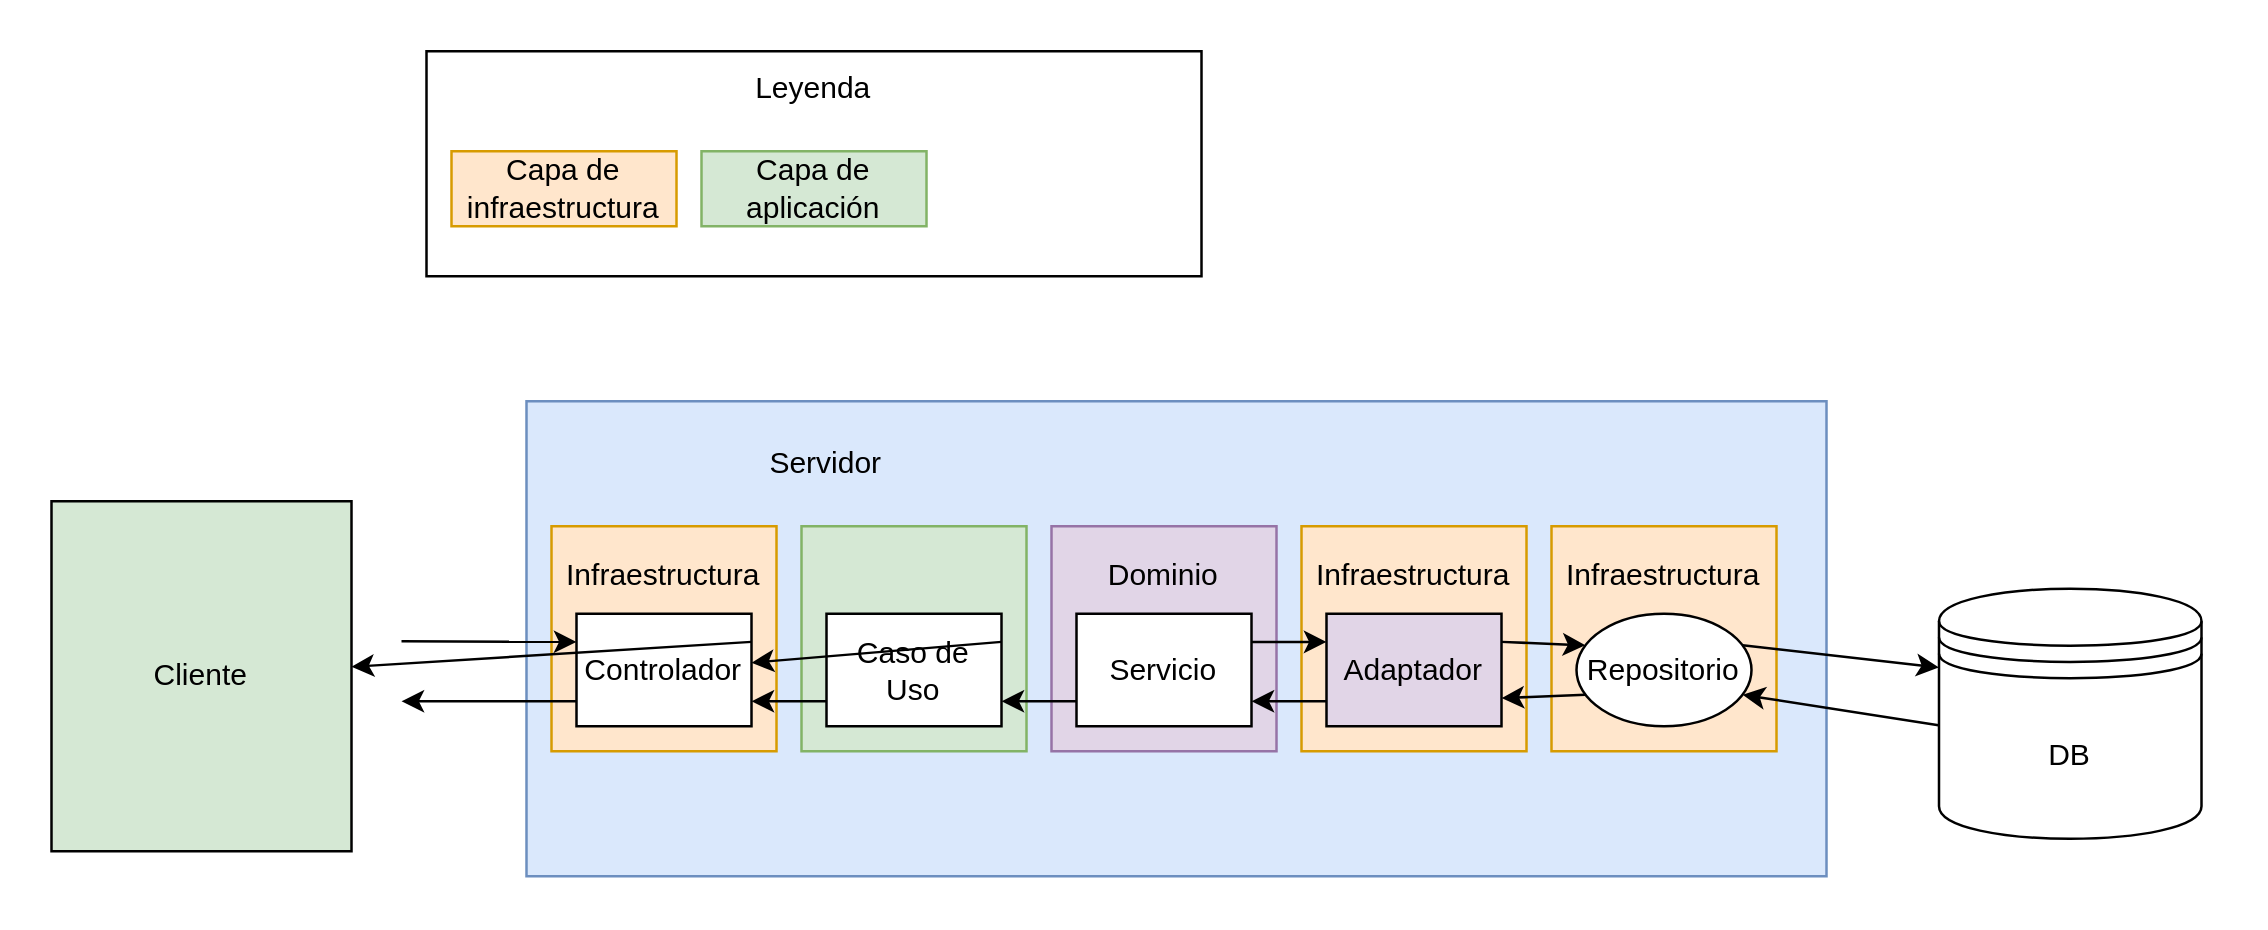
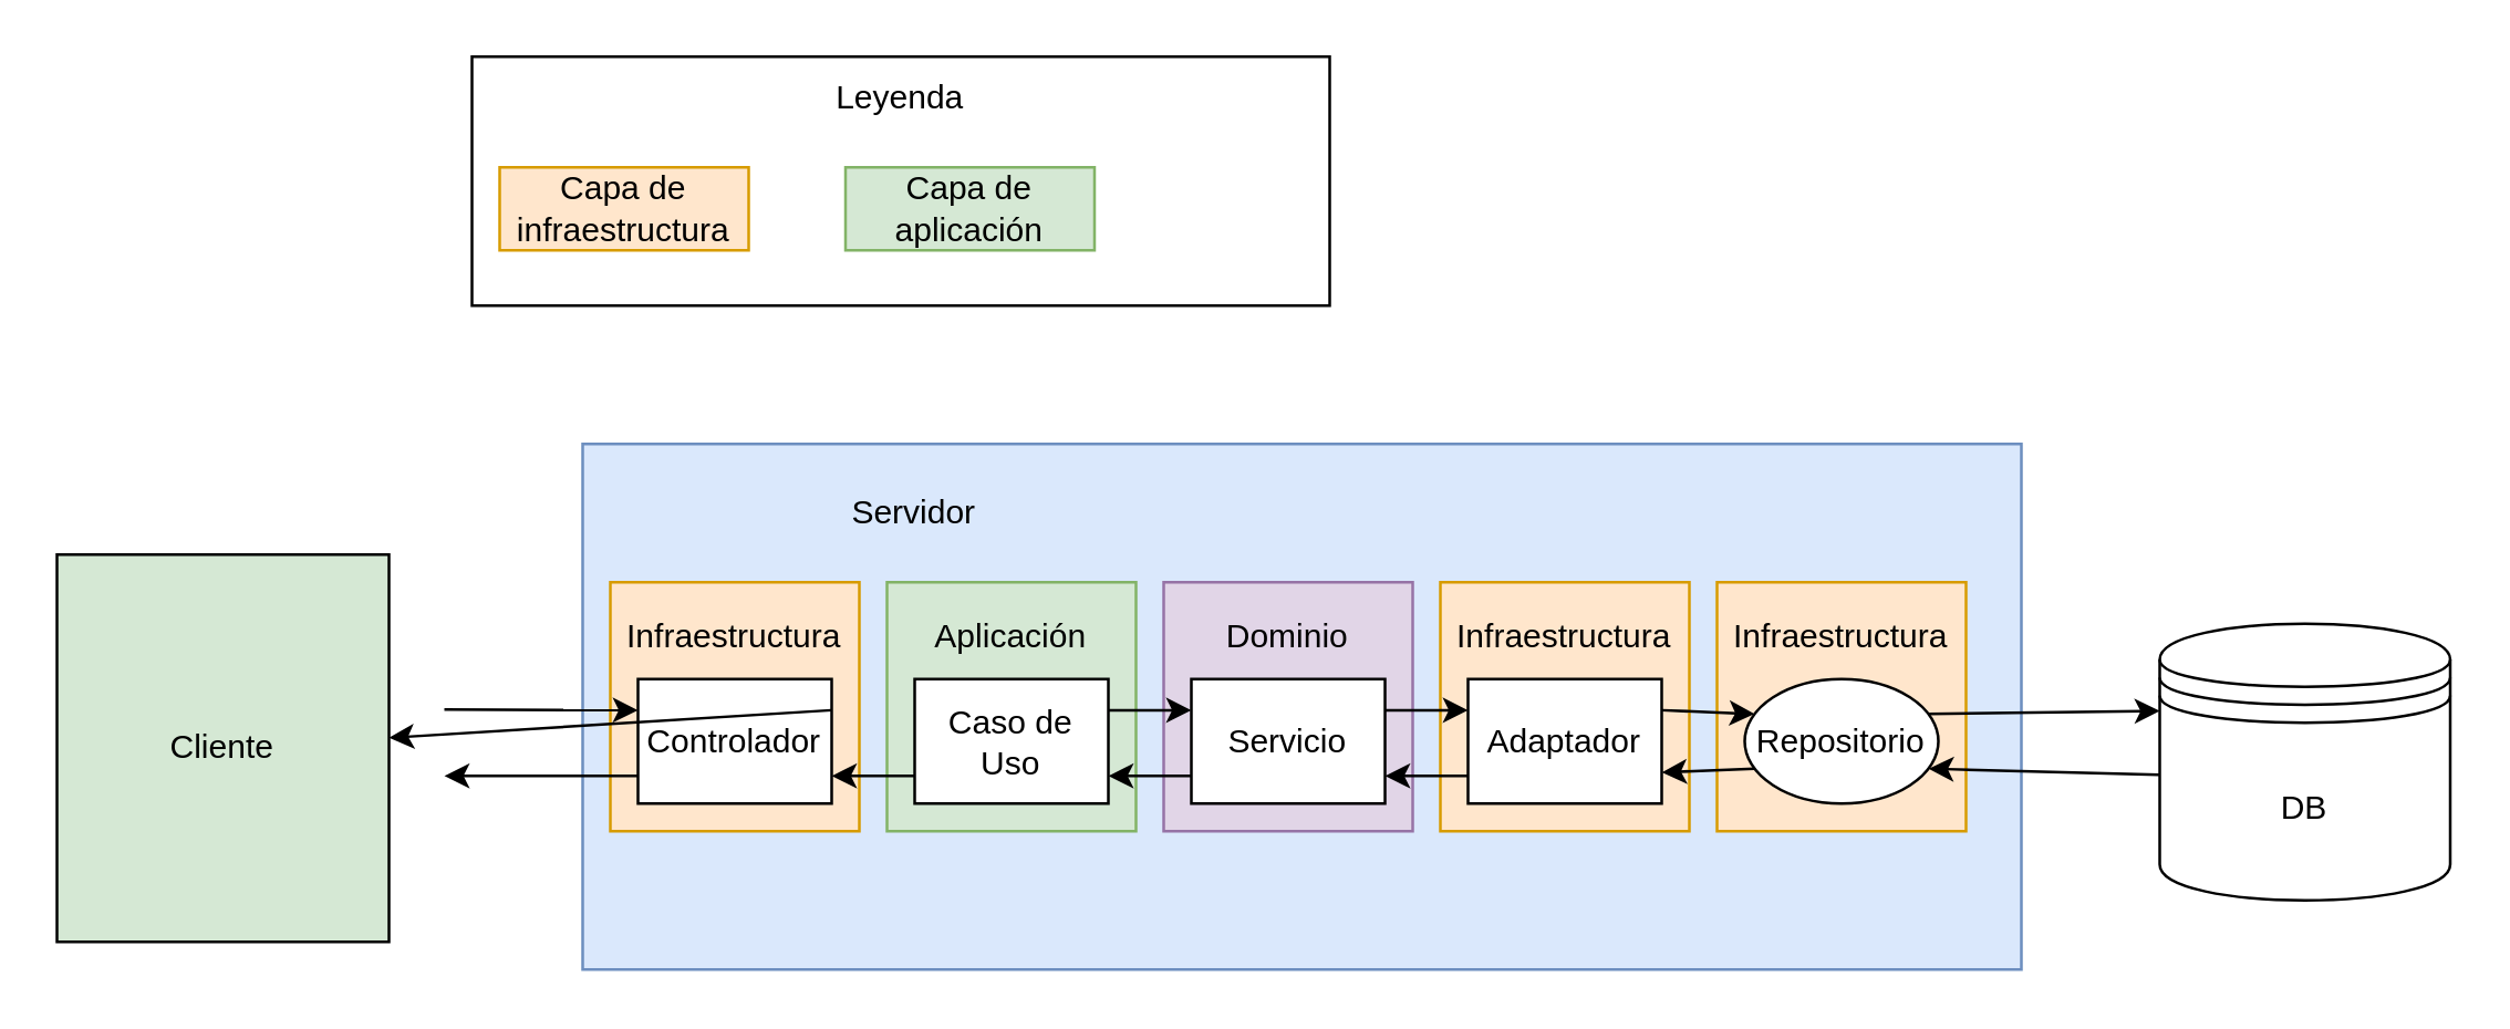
  <mxCell id="0" />
  <mxCell id="1" parent="0" />
  <mxCell id="2" value="" style="rounded=0;whiteSpace=wrap;html=1;fillColor=#dae8fc;strokeColor=#6c8ebf;" vertex="1" parent="1"><mxGeometry x="210" y="160" width="520" height="190" as="geometry" /></mxCell>
  <mxCell id="3" value="" style="rounded=0;whiteSpace=wrap;html=1;fillColor=#e1d5e7;strokeColor=#9673a6;" vertex="1" parent="1"><mxGeometry x="420" y="210" width="90" height="90" as="geometry" /></mxCell>
  <mxCell id="4" value="Dominio" style="text;html=1;align=center;verticalAlign=middle;whiteSpace=wrap;rounded=0;" vertex="1" parent="1"><mxGeometry x="435" y="215" width="60" height="30" as="geometry" /></mxCell>
  <mxCell id="5" value="" style="rounded=0;whiteSpace=wrap;html=1;fillColor=#ffe6cc;strokeColor=#d79b00;" vertex="1" parent="1"><mxGeometry x="620" y="210" width="90" height="90" as="geometry" /></mxCell>
  <mxCell id="6" value="Infraestructura" style="text;html=1;align=center;verticalAlign=middle;whiteSpace=wrap;rounded=0;" vertex="1" parent="1"><mxGeometry x="635" y="215" width="60" height="30" as="geometry" /></mxCell>
  <mxCell id="7" value="" style="rounded=0;whiteSpace=wrap;html=1;fillColor=#d5e8d4;strokeColor=#82b366;" vertex="1" parent="1"><mxGeometry x="320" y="210" width="90" height="90" as="geometry" /></mxCell>
+ <mxCell id="8" value="Aplicación" style="text;html=1;align=center;verticalAlign=middle;whiteSpace=wrap;rounded=0;" vertex="1" parent="1"><mxGeometry x="335" y="215" width="60" height="30" as="geometry" /></mxCell>
  <mxCell id="9" value="" style="rounded=0;whiteSpace=wrap;html=1;fillColor=#ffe6cc;strokeColor=#d79b00;" vertex="1" parent="1"><mxGeometry x="520" y="210" width="90" height="90" as="geometry" /></mxCell>
  <mxCell id="10" value="" style="rounded=0;whiteSpace=wrap;html=1;fillColor=#ffe6cc;strokeColor=#d79b00;" vertex="1" parent="1"><mxGeometry x="220" y="210" width="90" height="90" as="geometry" /></mxCell>
- <mxCell id="11" value="DB" style="shape=datastore;whiteSpace=wrap;html=1;" vertex="1" parent="1"><mxGeometry x="775" y="235" width="105" height="100" as="geometry" /></mxCell>
+ <mxCell id="11" value="DB" style="shape=datastore;whiteSpace=wrap;html=1;" vertex="1" parent="1"><mxGeometry x="780" y="225" width="105" height="100" as="geometry" /></mxCell>
  <mxCell id="12" value="Controlador" style="rounded=0;whiteSpace=wrap;html=1;" vertex="1" parent="1"><mxGeometry x="230" y="245" width="70" height="45" as="geometry" /></mxCell>
  <mxCell id="13" value="Caso de Uso" style="rounded=0;whiteSpace=wrap;html=1;" vertex="1" parent="1"><mxGeometry x="330" y="245" width="70" height="45" as="geometry" /></mxCell>
  <mxCell id="14" value="Servicio" style="rounded=0;whiteSpace=wrap;html=1;" vertex="1" parent="1"><mxGeometry x="430" y="245" width="70" height="45" as="geometry" /></mxCell>
- <mxCell id="15" value="Adaptador" style="rounded=0;whiteSpace=wrap;html=1;fillColor=#e1d5e7;" vertex="1" parent="1"><mxGeometry x="530" y="245" width="70" height="45" as="geometry" /></mxCell>
+ <mxCell id="15" value="Adaptador" style="rounded=0;whiteSpace=wrap;html=1;" vertex="1" parent="1"><mxGeometry x="530" y="245" width="70" height="45" as="geometry" /></mxCell>
  <mxCell id="16" value="Repositorio" style="ellipse;whiteSpace=wrap;html=1;" vertex="1" parent="1"><mxGeometry x="630" y="245" width="70" height="45" as="geometry" /></mxCell>
  <mxCell id="17" value="" style="endArrow=classic;html=1;rounded=0;exitX=1;exitY=0.25;exitDx=0;exitDy=0;" edge="1" parent="1" source="12" target="29"><mxGeometry width="50" height="50" relative="1" as="geometry"><mxPoint x="470" y="330" as="sourcePoint" /><mxPoint x="520" y="280" as="targetPoint" /></mxGeometry></mxCell>
- <mxCell id="18" value="" style="endArrow=classic;html=1;rounded=0;exitX=1;exitY=0.25;exitDx=0;exitDy=0;" edge="1" parent="1" source="13" target="12"><mxGeometry width="50" height="50" relative="1" as="geometry"><mxPoint x="400" y="260" as="sourcePoint" /><mxPoint x="430" y="260" as="targetPoint" /></mxGeometry></mxCell>
+ <mxCell id="18" value="" style="endArrow=classic;html=1;rounded=0;exitX=1;exitY=0.25;exitDx=0;exitDy=0;entryX=0;entryY=0.25;entryDx=0;entryDy=0;" edge="1" parent="1" source="13" target="14"><mxGeometry width="50" height="50" relative="1" as="geometry"><mxPoint x="400" y="260" as="sourcePoint" /><mxPoint x="430" y="260" as="targetPoint" /></mxGeometry></mxCell>
  <mxCell id="19" value="" style="endArrow=classic;html=1;rounded=0;exitX=1;exitY=0.25;exitDx=0;exitDy=0;entryX=0;entryY=0.25;entryDx=0;entryDy=0;" edge="1" parent="1" source="14" target="15"><mxGeometry width="50" height="50" relative="1" as="geometry"><mxPoint x="500" y="250" as="sourcePoint" /><mxPoint x="530" y="250" as="targetPoint" /></mxGeometry></mxCell>
  <mxCell id="20" value="" style="endArrow=classic;html=1;rounded=0;exitX=1;exitY=0.25;exitDx=0;exitDy=0;entryX=0;entryY=0.25;entryDx=0;entryDy=0;" edge="1" parent="1" source="15" target="16"><mxGeometry width="50" height="50" relative="1" as="geometry"><mxPoint x="600" y="260" as="sourcePoint" /><mxPoint x="630" y="260" as="targetPoint" /></mxGeometry></mxCell>
  <mxCell id="21" value="" style="endArrow=classic;html=1;rounded=0;exitX=0;exitY=0.75;exitDx=0;exitDy=0;entryX=1;entryY=0.75;entryDx=0;entryDy=0;" edge="1" parent="1" source="16" target="15"><mxGeometry width="50" height="50" relative="1" as="geometry"><mxPoint x="610" y="266" as="sourcePoint" /><mxPoint x="640" y="266" as="targetPoint" /></mxGeometry></mxCell>
  <mxCell id="22" value="" style="endArrow=classic;html=1;rounded=0;exitX=0;exitY=0.75;exitDx=0;exitDy=0;entryX=1;entryY=0.75;entryDx=0;entryDy=0;" edge="1" parent="1"><mxGeometry width="50" height="50" relative="1" as="geometry"><mxPoint x="530" y="280" as="sourcePoint" /><mxPoint x="500" y="280" as="targetPoint" /></mxGeometry></mxCell>
  <mxCell id="23" value="" style="endArrow=classic;html=1;rounded=0;exitX=0;exitY=0.75;exitDx=0;exitDy=0;entryX=1;entryY=0.75;entryDx=0;entryDy=0;" edge="1" parent="1"><mxGeometry width="50" height="50" relative="1" as="geometry"><mxPoint x="430" y="280" as="sourcePoint" /><mxPoint x="400" y="280" as="targetPoint" /></mxGeometry></mxCell>
  <mxCell id="24" value="" style="endArrow=classic;html=1;rounded=0;exitX=0;exitY=0.75;exitDx=0;exitDy=0;entryX=1;entryY=0.75;entryDx=0;entryDy=0;" edge="1" parent="1"><mxGeometry width="50" height="50" relative="1" as="geometry"><mxPoint x="330" y="280" as="sourcePoint" /><mxPoint x="300" y="280" as="targetPoint" /></mxGeometry></mxCell>
  <mxCell id="25" value="" style="endArrow=classic;html=1;rounded=0;exitX=0;exitY=0.75;exitDx=0;exitDy=0;" edge="1" parent="1"><mxGeometry width="50" height="50" relative="1" as="geometry"><mxPoint x="230" y="280" as="sourcePoint" /><mxPoint x="160" y="280" as="targetPoint" /></mxGeometry></mxCell>
  <mxCell id="26" value="" style="endArrow=classic;html=1;rounded=0;entryX=0;entryY=0.25;entryDx=0;entryDy=0;" edge="1" parent="1" target="12"><mxGeometry width="50" height="50" relative="1" as="geometry"><mxPoint x="160" y="256" as="sourcePoint" /><mxPoint x="230" y="250" as="targetPoint" /></mxGeometry></mxCell>
  <mxCell id="27" value="" style="endArrow=classic;html=1;rounded=0;exitX=1;exitY=0.25;exitDx=0;exitDy=0;entryX=0;entryY=0.315;entryDx=0;entryDy=0;entryPerimeter=0;" edge="1" parent="1" source="16" target="11"><mxGeometry width="50" height="50" relative="1" as="geometry"><mxPoint x="610" y="266" as="sourcePoint" /><mxPoint x="640" y="266" as="targetPoint" /></mxGeometry></mxCell>
  <mxCell id="28" value="" style="endArrow=classic;html=1;rounded=0;exitX=-0.002;exitY=0.546;exitDx=0;exitDy=0;entryX=1;entryY=0.75;entryDx=0;entryDy=0;exitPerimeter=0;" edge="1" parent="1" source="11" target="16"><mxGeometry width="50" height="50" relative="1" as="geometry"><mxPoint x="710" y="266" as="sourcePoint" /><mxPoint x="943" y="265" as="targetPoint" /></mxGeometry></mxCell>
  <mxCell id="29" value="Cliente" style="rounded=0;whiteSpace=wrap;html=1;fillColor=#d5e8d4;" vertex="1" parent="1"><mxGeometry x="20" y="200" width="120" height="140" as="geometry" /></mxCell>
  <mxCell id="30" value="Servidor" style="text;html=1;align=center;verticalAlign=middle;whiteSpace=wrap;rounded=0;" vertex="1" parent="1"><mxGeometry x="300" y="170" width="60" height="30" as="geometry" /></mxCell>
  <mxCell id="31" value="Infraestructura" style="text;html=1;align=center;verticalAlign=middle;whiteSpace=wrap;rounded=0;" vertex="1" parent="1"><mxGeometry x="235" y="215" width="60" height="30" as="geometry" /></mxCell>
  <mxCell id="32" value="Infraestructura" style="text;html=1;align=center;verticalAlign=middle;whiteSpace=wrap;rounded=0;" vertex="1" parent="1"><mxGeometry x="535" y="215" width="60" height="30" as="geometry" /></mxCell>
  <mxCell id="33" value="" style="rounded=0;whiteSpace=wrap;html=1;" vertex="1" parent="1"><mxGeometry x="170" y="20" width="310" height="90" as="geometry" /></mxCell>
  <mxCell id="34" value="Capa de infraestructura" style="rounded=0;whiteSpace=wrap;html=1;fillColor=#ffe6cc;strokeColor=#d79b00;" vertex="1" parent="1"><mxGeometry x="180" y="60" width="90" height="30" as="geometry" /></mxCell>
- <mxCell id="35" value="Capa de aplicación" style="rounded=0;whiteSpace=wrap;html=1;fillColor=#d5e8d4;strokeColor=#82b366;" vertex="1" parent="1"><mxGeometry x="280" y="60" width="90" height="30" as="geometry" /></mxCell>
+ <mxCell id="35" value="Capa de aplicación" style="rounded=0;whiteSpace=wrap;html=1;fillColor=#d5e8d4;strokeColor=#82b366;" vertex="1" parent="1"><mxGeometry x="305" y="60" width="90" height="30" as="geometry" /></mxCell>
  <mxCell id="36" value="Leyenda" style="text;html=1;align=center;verticalAlign=middle;whiteSpace=wrap;rounded=0;" vertex="1" parent="1"><mxGeometry x="295" y="20" width="60" height="30" as="geometry" /></mxCell>
